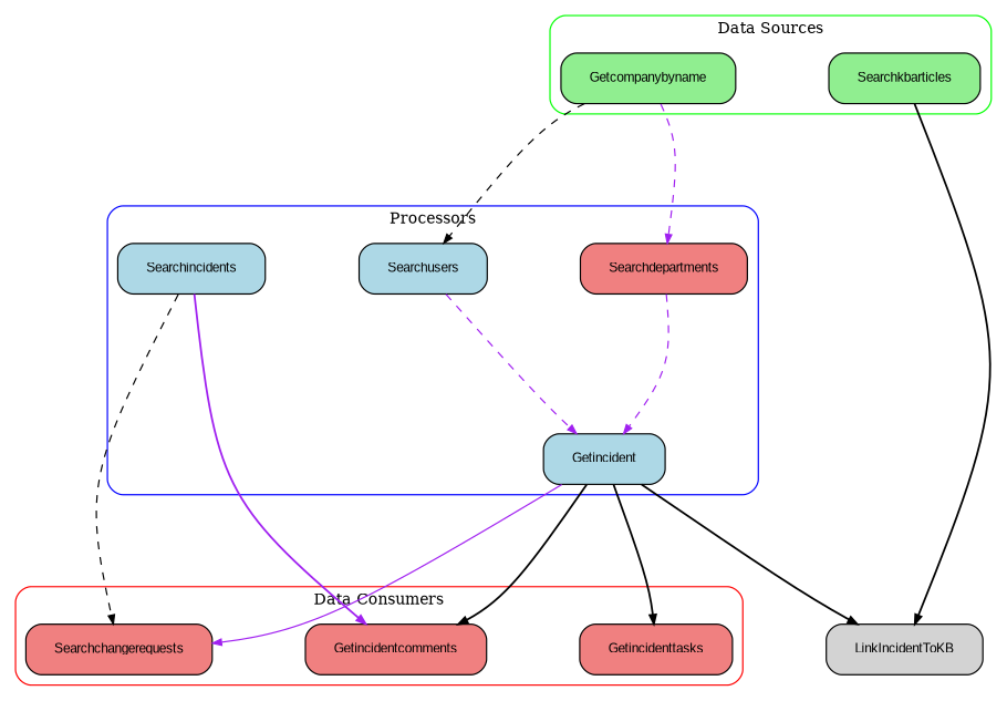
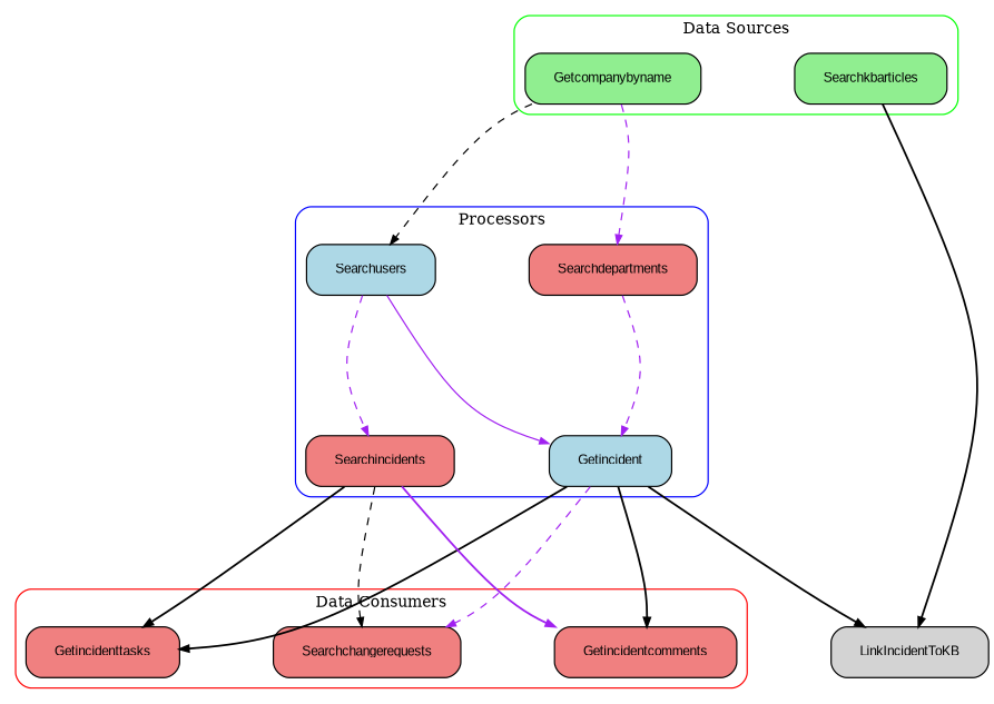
  digraph {
    bgcolor=white
    nodesep=1.0
    rankdir=TB
    ranksep=1.5
    splines=curved
    node [fillcolor=lightcoral fontname=Arial fontsize=10 margin="0.3,0.2" shape=box style="rounded,filled"]
    edge [arrowsize=0.7 color=black fontname=Arial fontsize=8 labelangle=0 labeldistance=2.0 labelfloat=true penwidth=1.0 style=dashed]
    n1 [fillcolor=lightgreen label=Searchkbarticles]
    n2 [fillcolor=lightgreen label=Getcompanybyname]
    n3 [fillcolor=lightblue label=Searchusers]
    n4 [fillcolor=lightblue label=Getincident]
-   n5 [fillcolor=lightblue label=Searchincidents]
+   n5 [label=Searchincidents]
    n6 [label=Searchdepartments]
    n7 [label=Searchchangerequests]
    n8 [label=Getincidenttasks]
    n9 [label=Getincidentcomments]
    LinkIncidentToKB [fillcolor=""]
    subgraph cluster_1 {
      color=green
      fontsize=12
      label="Data Sources"
      style=rounded
      n1
      n2
    }
    subgraph cluster_2 {
      color=blue
      fontsize=12
      label=Processors
      style=rounded
      n3
      n4
      n5
      n6
    }
    subgraph cluster_3 {
      color=red
      fontsize=12
      label="Data Consumers"
      style=rounded
      n7
      n8
      n9
    }
    n1 -> LinkIncidentToKB [penwidth=1.5 style=""]
    n2 -> n3
    n2 -> n6 [color=purple]
-   n3 -> n4 [color=purple]
-   n4 -> n7 [color=purple style=solid]
+   n3 -> n4 [color=purple style=solid]
+   n3 -> n5 [color=purple]
+   n4 -> n7 [color=purple]
    n4 -> n8 [penwidth=1.5 style=""]
    n4 -> n9 [penwidth=1.5 style=""]
    n4 -> LinkIncidentToKB [penwidth=1.5 style=""]
    n5 -> n7
+   n5 -> n8 [penwidth=1.5 style=""]
    n5 -> n9 [color=purple penwidth=1.5 style=""]
    n6 -> n4 [color=purple]
  }
